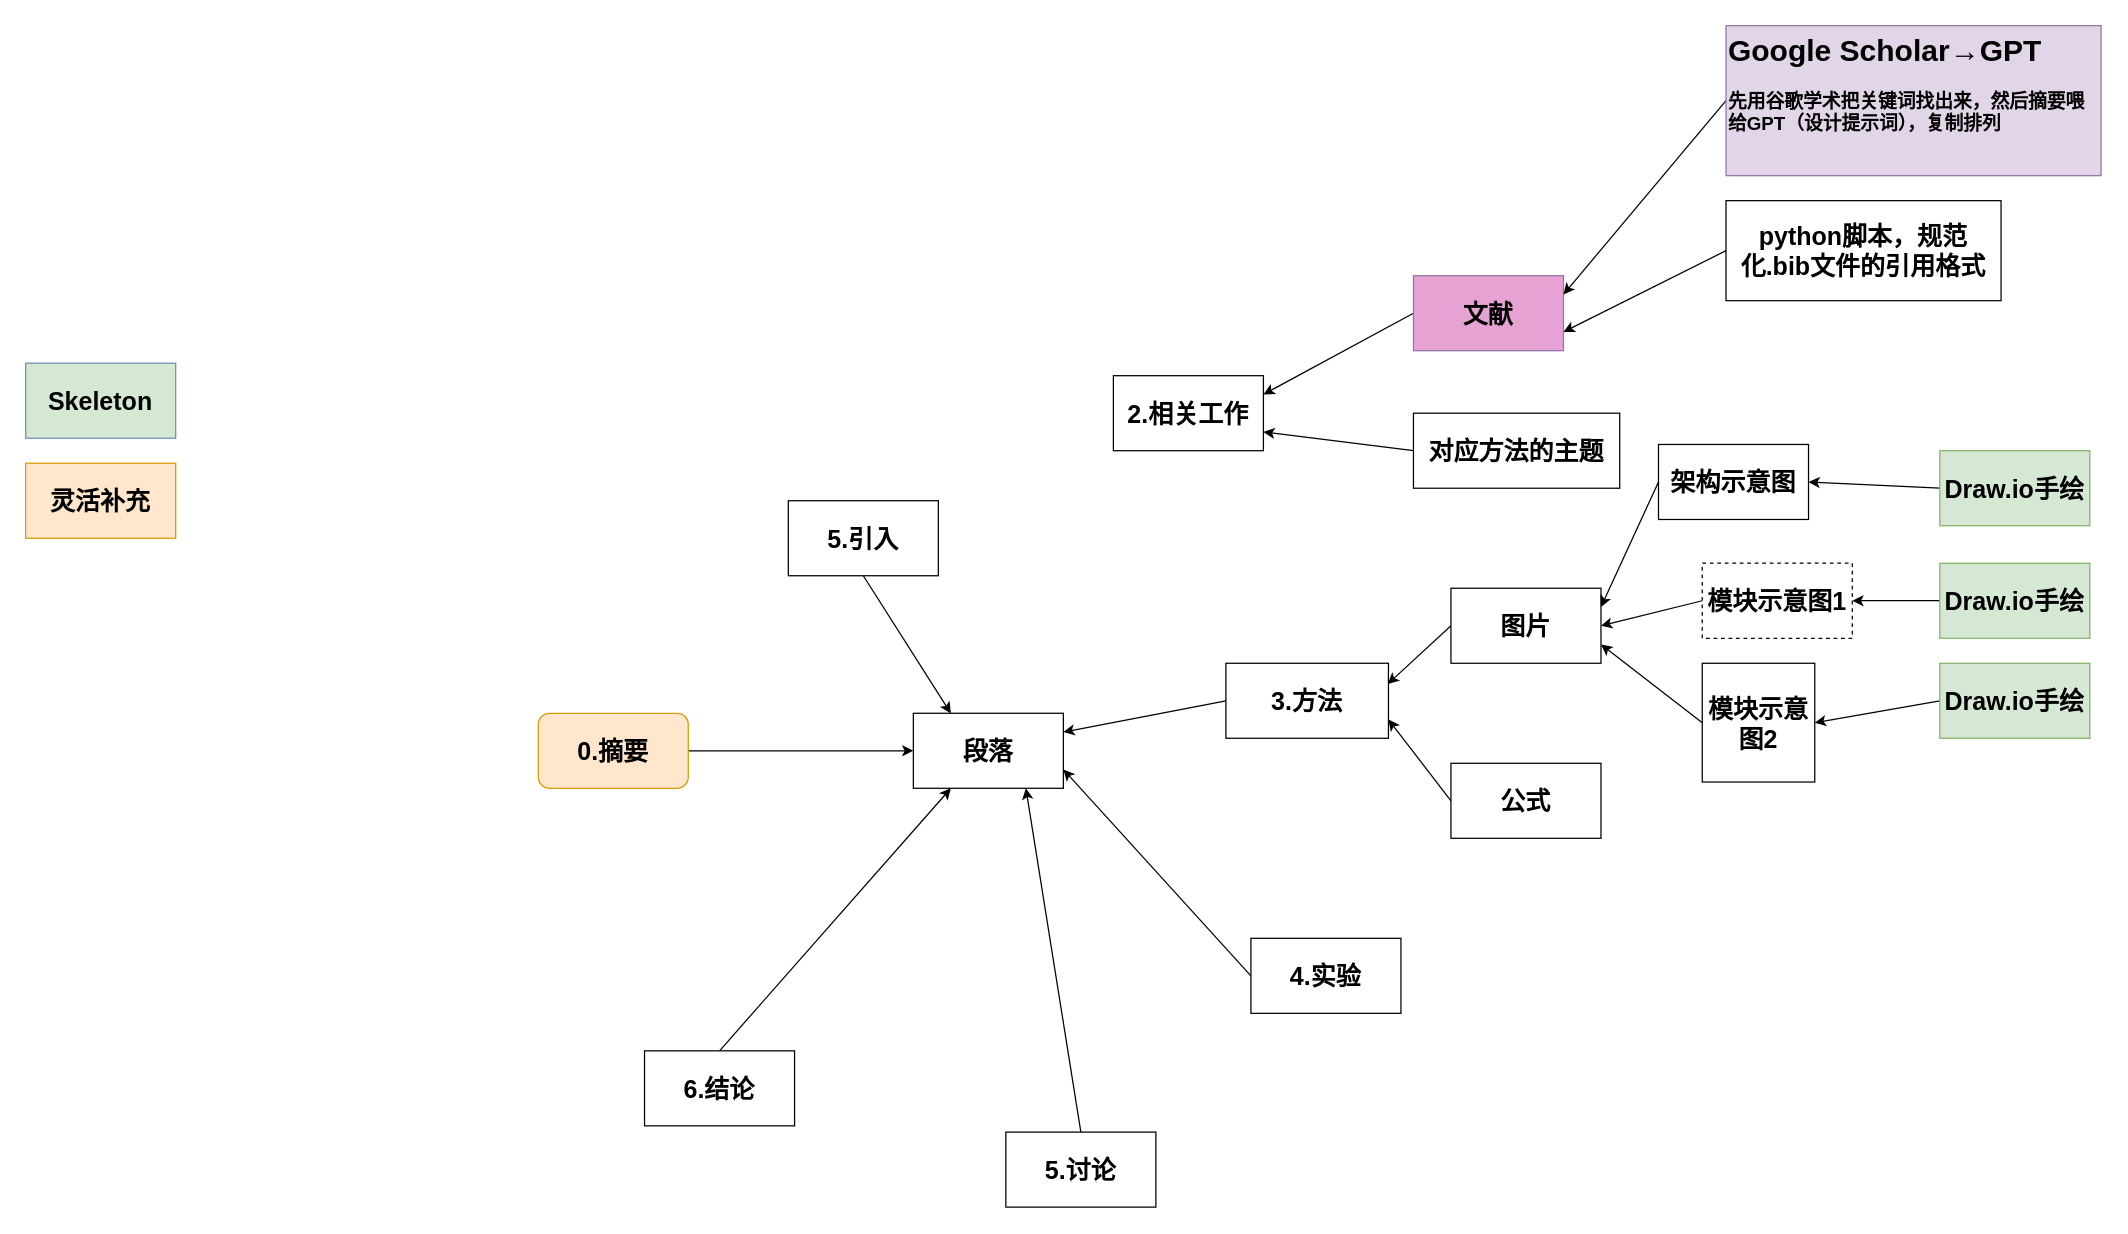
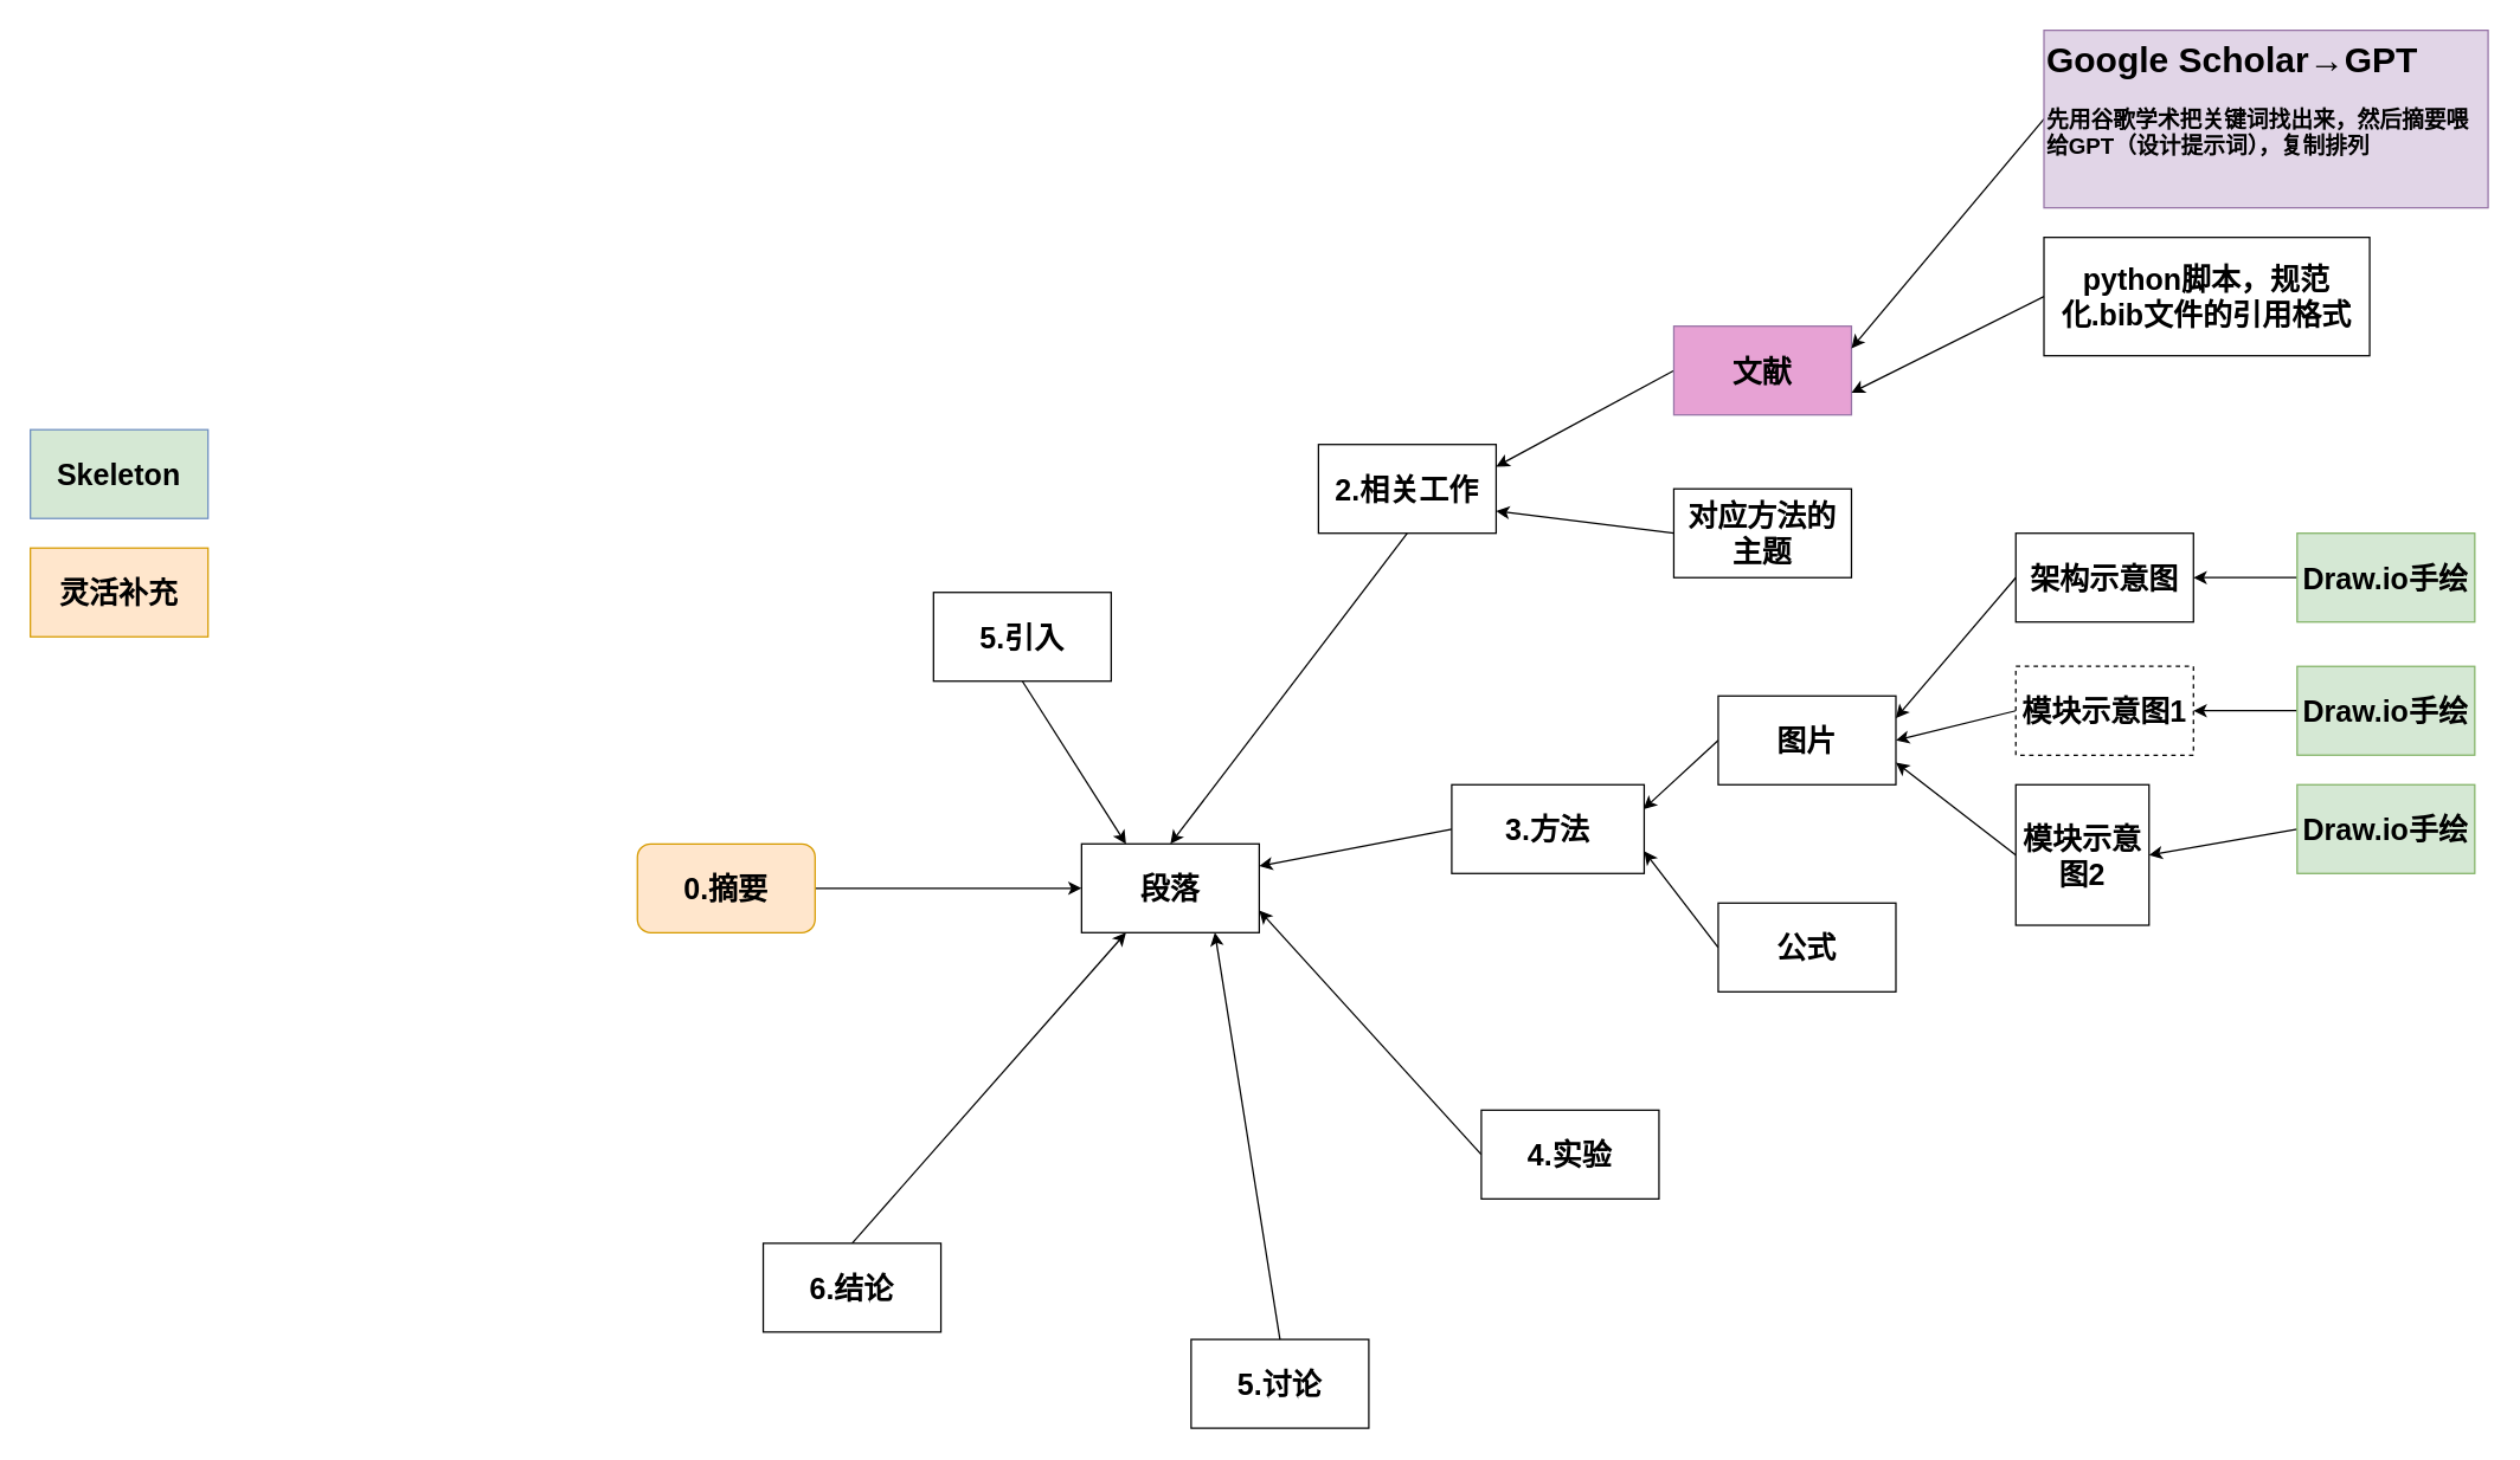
  <mxCell id="0" />
  <mxCell id="1" parent="0" />
  <mxCell id="2" value="&lt;font style=&quot;font-size: 20px;&quot;&gt;&lt;b&gt;段落&lt;/b&gt;&lt;/font&gt;" style="rounded=0;whiteSpace=wrap;html=1;" vertex="1" parent="1"><mxGeometry x="730" y="570" width="120" height="60" as="geometry" /></mxCell>
  <mxCell id="3" value="&lt;span style=&quot;font-size: 20px;&quot;&gt;&lt;b&gt;灵活补充&lt;/b&gt;&lt;/span&gt;" style="rounded=0;whiteSpace=wrap;html=1;fillColor=#ffe6cc;strokeColor=#d79b00;" vertex="1" parent="1"><mxGeometry x="20" y="370" width="120" height="60" as="geometry" /></mxCell>
  <mxCell id="4" style="edgeStyle=none;rounded=0;orthogonalLoop=1;jettySize=auto;html=1;exitX=0;exitY=0.5;exitDx=0;exitDy=0;entryX=1;entryY=0.75;entryDx=0;entryDy=0;" edge="1" parent="1" source="5" target="2"><mxGeometry relative="1" as="geometry" /></mxCell>
  <mxCell id="5" value="&lt;font style=&quot;font-size: 20px;&quot;&gt;&lt;b&gt;4.实验&lt;/b&gt;&lt;/font&gt;" style="rounded=0;whiteSpace=wrap;html=1;" vertex="1" parent="1"><mxGeometry x="1000" y="750" width="120" height="60" as="geometry" /></mxCell>
  <mxCell id="6" style="edgeStyle=none;rounded=0;orthogonalLoop=1;jettySize=auto;html=1;exitX=1;exitY=0.5;exitDx=0;exitDy=0;entryX=0;entryY=0.5;entryDx=0;entryDy=0;" edge="1" parent="1" source="7" target="2"><mxGeometry relative="1" as="geometry" /></mxCell>
  <mxCell id="7" value="&lt;span style=&quot;font-size: 20px;&quot;&gt;&lt;b&gt;0.摘要&lt;/b&gt;&lt;/span&gt;" style="whiteSpace=wrap;html=1;fillColor=#ffe6cc;strokeColor=#d79b00;rounded=1;" vertex="1" parent="1"><mxGeometry x="430" y="570" width="120" height="60" as="geometry" /></mxCell>
  <mxCell id="8" style="edgeStyle=none;rounded=0;orthogonalLoop=1;jettySize=auto;html=1;exitX=0.5;exitY=1;exitDx=0;exitDy=0;entryX=0.25;entryY=0;entryDx=0;entryDy=0;" edge="1" parent="1" source="9" target="2"><mxGeometry relative="1" as="geometry" /></mxCell>
  <mxCell id="9" value="&lt;font style=&quot;font-size: 20px;&quot;&gt;&lt;b&gt;5.引入&lt;/b&gt;&lt;/font&gt;" style="rounded=0;whiteSpace=wrap;html=1;" vertex="1" parent="1"><mxGeometry x="630" y="400" width="120" height="60" as="geometry" /></mxCell>
+ <mxCell id="10" style="edgeStyle=none;rounded=0;orthogonalLoop=1;jettySize=auto;html=1;exitX=0.5;exitY=1;exitDx=0;exitDy=0;entryX=0.5;entryY=0;entryDx=0;entryDy=0;" edge="1" parent="1" source="11" target="2"><mxGeometry relative="1" as="geometry" /></mxCell>
  <mxCell id="11" value="&lt;font style=&quot;font-size: 20px;&quot;&gt;&lt;b&gt;2.相关工作&lt;/b&gt;&lt;/font&gt;" style="rounded=0;whiteSpace=wrap;html=1;" vertex="1" parent="1"><mxGeometry x="890" y="300" width="120" height="60" as="geometry" /></mxCell>
  <mxCell id="12" style="edgeStyle=none;rounded=0;orthogonalLoop=1;jettySize=auto;html=1;exitX=0;exitY=0.5;exitDx=0;exitDy=0;entryX=1;entryY=0.25;entryDx=0;entryDy=0;" edge="1" parent="1" source="13" target="11"><mxGeometry relative="1" as="geometry" /></mxCell>
  <mxCell id="13" value="&lt;font style=&quot;font-size: 20px;&quot;&gt;&lt;b&gt;文献&lt;/b&gt;&lt;/font&gt;" style="rounded=0;whiteSpace=wrap;html=1;fillColor=#E7A2D4;strokeColor=#9673a6;" vertex="1" parent="1"><mxGeometry x="1130" y="220" width="120" height="60" as="geometry" /></mxCell>
  <mxCell id="14" style="edgeStyle=none;rounded=0;orthogonalLoop=1;jettySize=auto;html=1;exitX=0;exitY=0.5;exitDx=0;exitDy=0;entryX=0.996;entryY=0.277;entryDx=0;entryDy=0;entryPerimeter=0;" edge="1" parent="1" source="15" target="41"><mxGeometry relative="1" as="geometry" /></mxCell>
  <mxCell id="15" value="&lt;font style=&quot;font-size: 20px;&quot;&gt;&lt;b&gt;图片&lt;/b&gt;&lt;/font&gt;" style="rounded=0;whiteSpace=wrap;html=1;" vertex="1" parent="1"><mxGeometry x="1160" y="470" width="120" height="60" as="geometry" /></mxCell>
  <mxCell id="16" style="edgeStyle=none;rounded=0;orthogonalLoop=1;jettySize=auto;html=1;exitX=0;exitY=0.5;exitDx=0;exitDy=0;entryX=1;entryY=0.25;entryDx=0;entryDy=0;" edge="1" parent="1" source="17" target="13"><mxGeometry relative="1" as="geometry" /></mxCell>
  <mxCell id="17" value="&lt;h1 style=&quot;margin-top: 0px;&quot;&gt;Google Scholar→GPT&lt;/h1&gt;&lt;p&gt;&lt;font style=&quot;font-size: 15px;&quot;&gt;&lt;b&gt;先用谷歌学术把关键词找出来，然后摘要喂给GPT（设计提示词），复制排列&lt;/b&gt;&lt;/font&gt;&lt;/p&gt;" style="text;html=1;whiteSpace=wrap;overflow=hidden;rounded=0;fillColor=#e1d5e7;strokeColor=#9673a6;" vertex="1" parent="1"><mxGeometry x="1380" y="20" width="300" height="120" as="geometry" /></mxCell>
  <mxCell id="18" style="edgeStyle=none;rounded=0;orthogonalLoop=1;jettySize=auto;html=1;exitX=0.5;exitY=0;exitDx=0;exitDy=0;entryX=0.75;entryY=1;entryDx=0;entryDy=0;" edge="1" parent="1" source="19" target="2"><mxGeometry relative="1" as="geometry"><mxPoint x="830" y="630" as="targetPoint" /></mxGeometry></mxCell>
  <mxCell id="19" value="&lt;font style=&quot;font-size: 20px;&quot;&gt;&lt;b&gt;5.讨论&lt;/b&gt;&lt;/font&gt;" style="rounded=0;whiteSpace=wrap;html=1;" vertex="1" parent="1"><mxGeometry x="804" y="905" width="120" height="60" as="geometry" /></mxCell>
  <mxCell id="20" style="edgeStyle=none;rounded=0;orthogonalLoop=1;jettySize=auto;html=1;exitX=0.5;exitY=0;exitDx=0;exitDy=0;entryX=0.25;entryY=1;entryDx=0;entryDy=0;" edge="1" parent="1" source="21" target="2"><mxGeometry relative="1" as="geometry" /></mxCell>
  <mxCell id="21" value="&lt;font style=&quot;font-size: 20px;&quot;&gt;&lt;b&gt;6.结论&lt;/b&gt;&lt;/font&gt;" style="rounded=0;whiteSpace=wrap;html=1;" vertex="1" parent="1"><mxGeometry x="515" y="840" width="120" height="60" as="geometry" /></mxCell>
  <mxCell id="22" value="&lt;font style=&quot;font-size: 20px;&quot;&gt;&lt;b&gt;python脚本，规范化.bib文件的引用格式&lt;/b&gt;&lt;/font&gt;" style="rounded=0;whiteSpace=wrap;html=1;" vertex="1" parent="1"><mxGeometry x="1380" y="160" width="220" height="80" as="geometry" /></mxCell>
  <mxCell id="23" style="edgeStyle=none;rounded=0;orthogonalLoop=1;jettySize=auto;html=1;exitX=0;exitY=0.5;exitDx=0;exitDy=0;entryX=1;entryY=0.75;entryDx=0;entryDy=0;" edge="1" parent="1" source="22" target="13"><mxGeometry relative="1" as="geometry"><mxPoint x="1470" y="260" as="sourcePoint" /><mxPoint x="1340" y="325" as="targetPoint" /></mxGeometry></mxCell>
  <mxCell id="24" value="&lt;font style=&quot;font-size: 20px;&quot;&gt;&lt;b&gt;Skeleton&lt;/b&gt;&lt;/font&gt;" style="rounded=0;whiteSpace=wrap;html=1;fillColor=#d5e8d4;strokeColor=#6c8ebf;" vertex="1" parent="1"><mxGeometry x="20" y="290" width="120" height="60" as="geometry" /></mxCell>
  <mxCell id="25" style="edgeStyle=none;rounded=0;orthogonalLoop=1;jettySize=auto;html=1;exitX=0;exitY=0.5;exitDx=0;exitDy=0;entryX=1;entryY=0.75;entryDx=0;entryDy=0;" edge="1" parent="1" source="26" target="11"><mxGeometry relative="1" as="geometry" /></mxCell>
- <mxCell id="26" value="&lt;font style=&quot;font-size: 20px;&quot;&gt;&lt;b&gt;对应方法的主题&lt;/b&gt;&lt;/font&gt;" style="rounded=0;whiteSpace=wrap;html=1;" vertex="1" parent="1"><mxGeometry x="1130" y="330" width="165" height="60" as="geometry" /></mxCell>
+ <mxCell id="26" value="&lt;font style=&quot;font-size: 20px;&quot;&gt;&lt;b&gt;对应方法的主题&lt;/b&gt;&lt;/font&gt;" style="rounded=0;whiteSpace=wrap;html=1;" vertex="1" parent="1"><mxGeometry x="1130" y="330" width="120" height="60" as="geometry" /></mxCell>
  <mxCell id="27" style="edgeStyle=none;rounded=0;orthogonalLoop=1;jettySize=auto;html=1;exitX=0;exitY=0.5;exitDx=0;exitDy=0;entryX=1;entryY=0.25;entryDx=0;entryDy=0;" edge="1" parent="1" source="28" target="15"><mxGeometry relative="1" as="geometry"><mxPoint x="1361" y="380" as="sourcePoint" /></mxGeometry></mxCell>
- <mxCell id="28" value="&lt;span style=&quot;font-size: 20px;&quot;&gt;&lt;b&gt;架构示意图&lt;/b&gt;&lt;/span&gt;" style="rounded=0;whiteSpace=wrap;html=1;" vertex="1" parent="1"><mxGeometry x="1326" y="355" width="120" height="60" as="geometry" /></mxCell>
+ <mxCell id="28" value="&lt;span style=&quot;font-size: 20px;&quot;&gt;&lt;b&gt;架构示意图&lt;/b&gt;&lt;/span&gt;" style="rounded=0;whiteSpace=wrap;html=1;" vertex="1" parent="1"><mxGeometry x="1361" y="360" width="120" height="60" as="geometry" /></mxCell>
  <mxCell id="29" style="edgeStyle=none;rounded=0;orthogonalLoop=1;jettySize=auto;html=1;exitX=0;exitY=0.5;exitDx=0;exitDy=0;entryX=1;entryY=0.5;entryDx=0;entryDy=0;" edge="1" parent="1" source="30" target="15"><mxGeometry relative="1" as="geometry" /></mxCell>
  <mxCell id="30" value="&lt;span style=&quot;font-size: 20px;&quot;&gt;&lt;b&gt;模块示意图1&lt;/b&gt;&lt;/span&gt;" style="rounded=0;whiteSpace=wrap;html=1;dashed=1;" vertex="1" parent="1"><mxGeometry x="1361" y="450" width="120" height="60" as="geometry" /></mxCell>
  <mxCell id="31" style="edgeStyle=none;rounded=0;orthogonalLoop=1;jettySize=auto;html=1;exitX=0;exitY=0.5;exitDx=0;exitDy=0;entryX=1;entryY=0.75;entryDx=0;entryDy=0;" edge="1" parent="1" source="32" target="15"><mxGeometry relative="1" as="geometry" /></mxCell>
  <mxCell id="32" value="&lt;span style=&quot;font-size: 20px;&quot;&gt;&lt;b&gt;模块示意图2&lt;/b&gt;&lt;/span&gt;" style="rounded=0;whiteSpace=wrap;html=1;" vertex="1" parent="1"><mxGeometry x="1361" y="530" width="90" height="95" as="geometry" /></mxCell>
  <mxCell id="33" style="edgeStyle=none;rounded=0;orthogonalLoop=1;jettySize=auto;html=1;exitX=0;exitY=0.5;exitDx=0;exitDy=0;entryX=1;entryY=0.5;entryDx=0;entryDy=0;" edge="1" parent="1"><mxGeometry relative="1" as="geometry"><mxPoint x="1622" y="380" as="sourcePoint" /><mxPoint x="1552" y="380" as="targetPoint" /></mxGeometry></mxCell>
  <mxCell id="34" style="edgeStyle=none;rounded=0;orthogonalLoop=1;jettySize=auto;html=1;exitX=0;exitY=0.5;exitDx=0;exitDy=0;entryX=1;entryY=0.5;entryDx=0;entryDy=0;" edge="1" parent="1" source="35" target="28"><mxGeometry relative="1" as="geometry" /></mxCell>
  <mxCell id="35" value="&lt;span style=&quot;font-size: 20px;&quot;&gt;&lt;b&gt;Draw.io手绘&lt;/b&gt;&lt;/span&gt;" style="rounded=0;whiteSpace=wrap;html=1;fillColor=#d5e8d4;strokeColor=#82b366;" vertex="1" parent="1"><mxGeometry x="1551" y="360" width="120" height="60" as="geometry" /></mxCell>
  <mxCell id="36" style="edgeStyle=none;rounded=0;orthogonalLoop=1;jettySize=auto;html=1;exitX=0;exitY=0.5;exitDx=0;exitDy=0;entryX=1;entryY=0.5;entryDx=0;entryDy=0;" edge="1" parent="1" source="37" target="30"><mxGeometry relative="1" as="geometry" /></mxCell>
  <mxCell id="37" value="&lt;span style=&quot;font-size: 20px;&quot;&gt;&lt;b&gt;Draw.io手绘&lt;/b&gt;&lt;/span&gt;" style="rounded=0;whiteSpace=wrap;html=1;fillColor=#d5e8d4;strokeColor=#82b366;" vertex="1" parent="1"><mxGeometry x="1551" y="450" width="120" height="60" as="geometry" /></mxCell>
  <mxCell id="38" style="edgeStyle=none;rounded=0;orthogonalLoop=1;jettySize=auto;html=1;exitX=0;exitY=0.5;exitDx=0;exitDy=0;entryX=1;entryY=0.5;entryDx=0;entryDy=0;" edge="1" parent="1" source="39" target="32"><mxGeometry relative="1" as="geometry" /></mxCell>
  <mxCell id="39" value="&lt;span style=&quot;font-size: 20px;&quot;&gt;&lt;b&gt;Draw.io手绘&lt;/b&gt;&lt;/span&gt;" style="rounded=0;whiteSpace=wrap;html=1;fillColor=#d5e8d4;strokeColor=#82b366;" vertex="1" parent="1"><mxGeometry x="1551" y="530" width="120" height="60" as="geometry" /></mxCell>
  <mxCell id="40" style="edgeStyle=none;rounded=0;orthogonalLoop=1;jettySize=auto;html=1;exitX=0;exitY=0.5;exitDx=0;exitDy=0;entryX=1;entryY=0.25;entryDx=0;entryDy=0;" edge="1" parent="1" source="41" target="2"><mxGeometry relative="1" as="geometry" /></mxCell>
  <mxCell id="41" value="&lt;font style=&quot;font-size: 20px;&quot;&gt;&lt;b&gt;3.方法&lt;/b&gt;&lt;/font&gt;" style="rounded=0;whiteSpace=wrap;html=1;" vertex="1" parent="1"><mxGeometry x="980" y="530" width="130" height="60" as="geometry" /></mxCell>
  <mxCell id="42" style="edgeStyle=none;rounded=0;orthogonalLoop=1;jettySize=auto;html=1;exitX=0;exitY=0.5;exitDx=0;exitDy=0;entryX=1;entryY=0.75;entryDx=0;entryDy=0;" edge="1" parent="1" source="43" target="41"><mxGeometry relative="1" as="geometry" /></mxCell>
  <mxCell id="43" value="&lt;span style=&quot;font-size: 20px;&quot;&gt;&lt;b&gt;公式&lt;/b&gt;&lt;/span&gt;" style="rounded=0;whiteSpace=wrap;html=1;" vertex="1" parent="1"><mxGeometry x="1160" y="610" width="120" height="60" as="geometry" /></mxCell>
